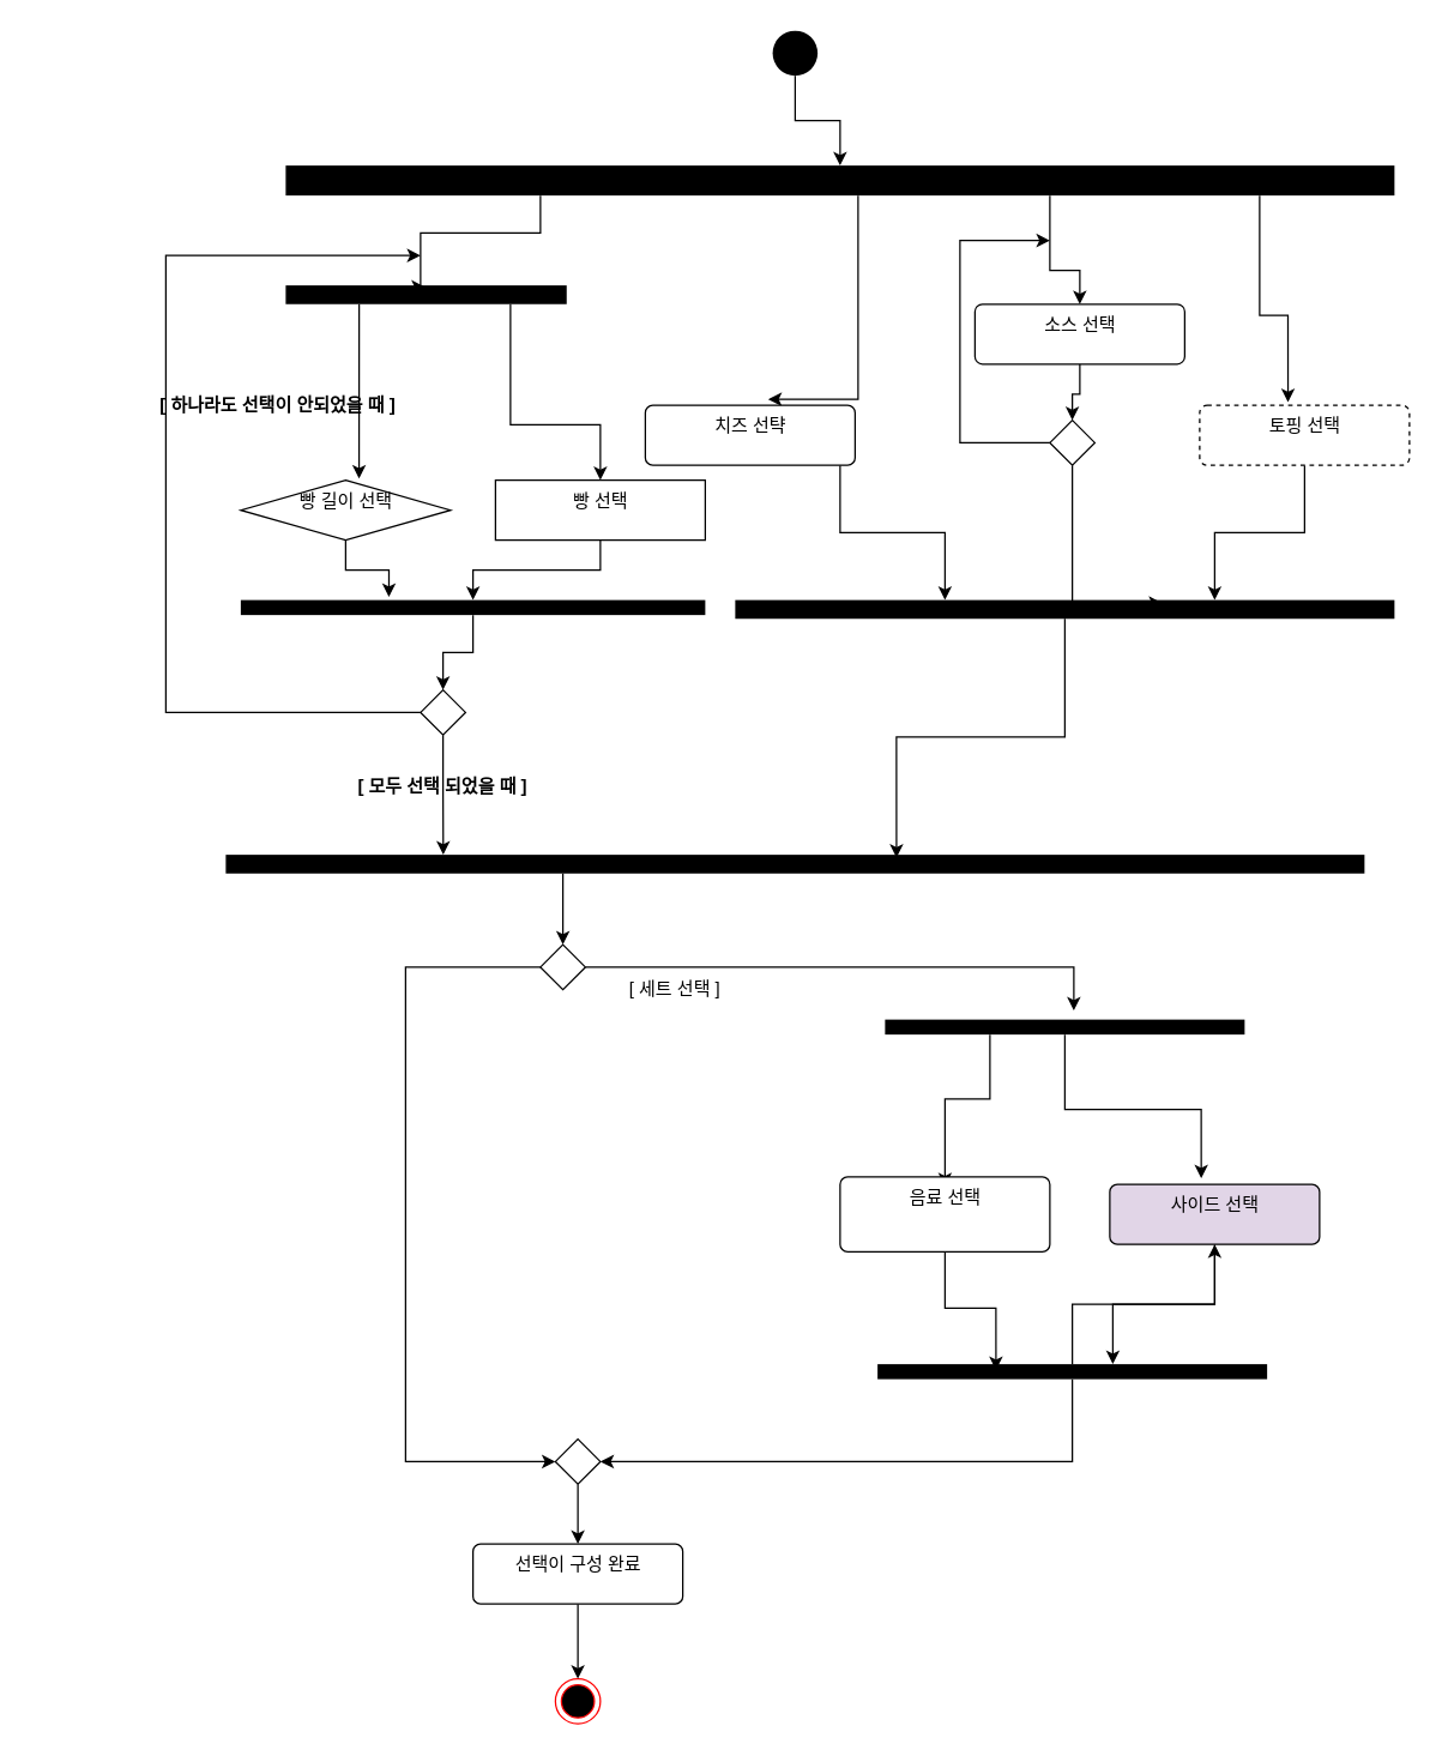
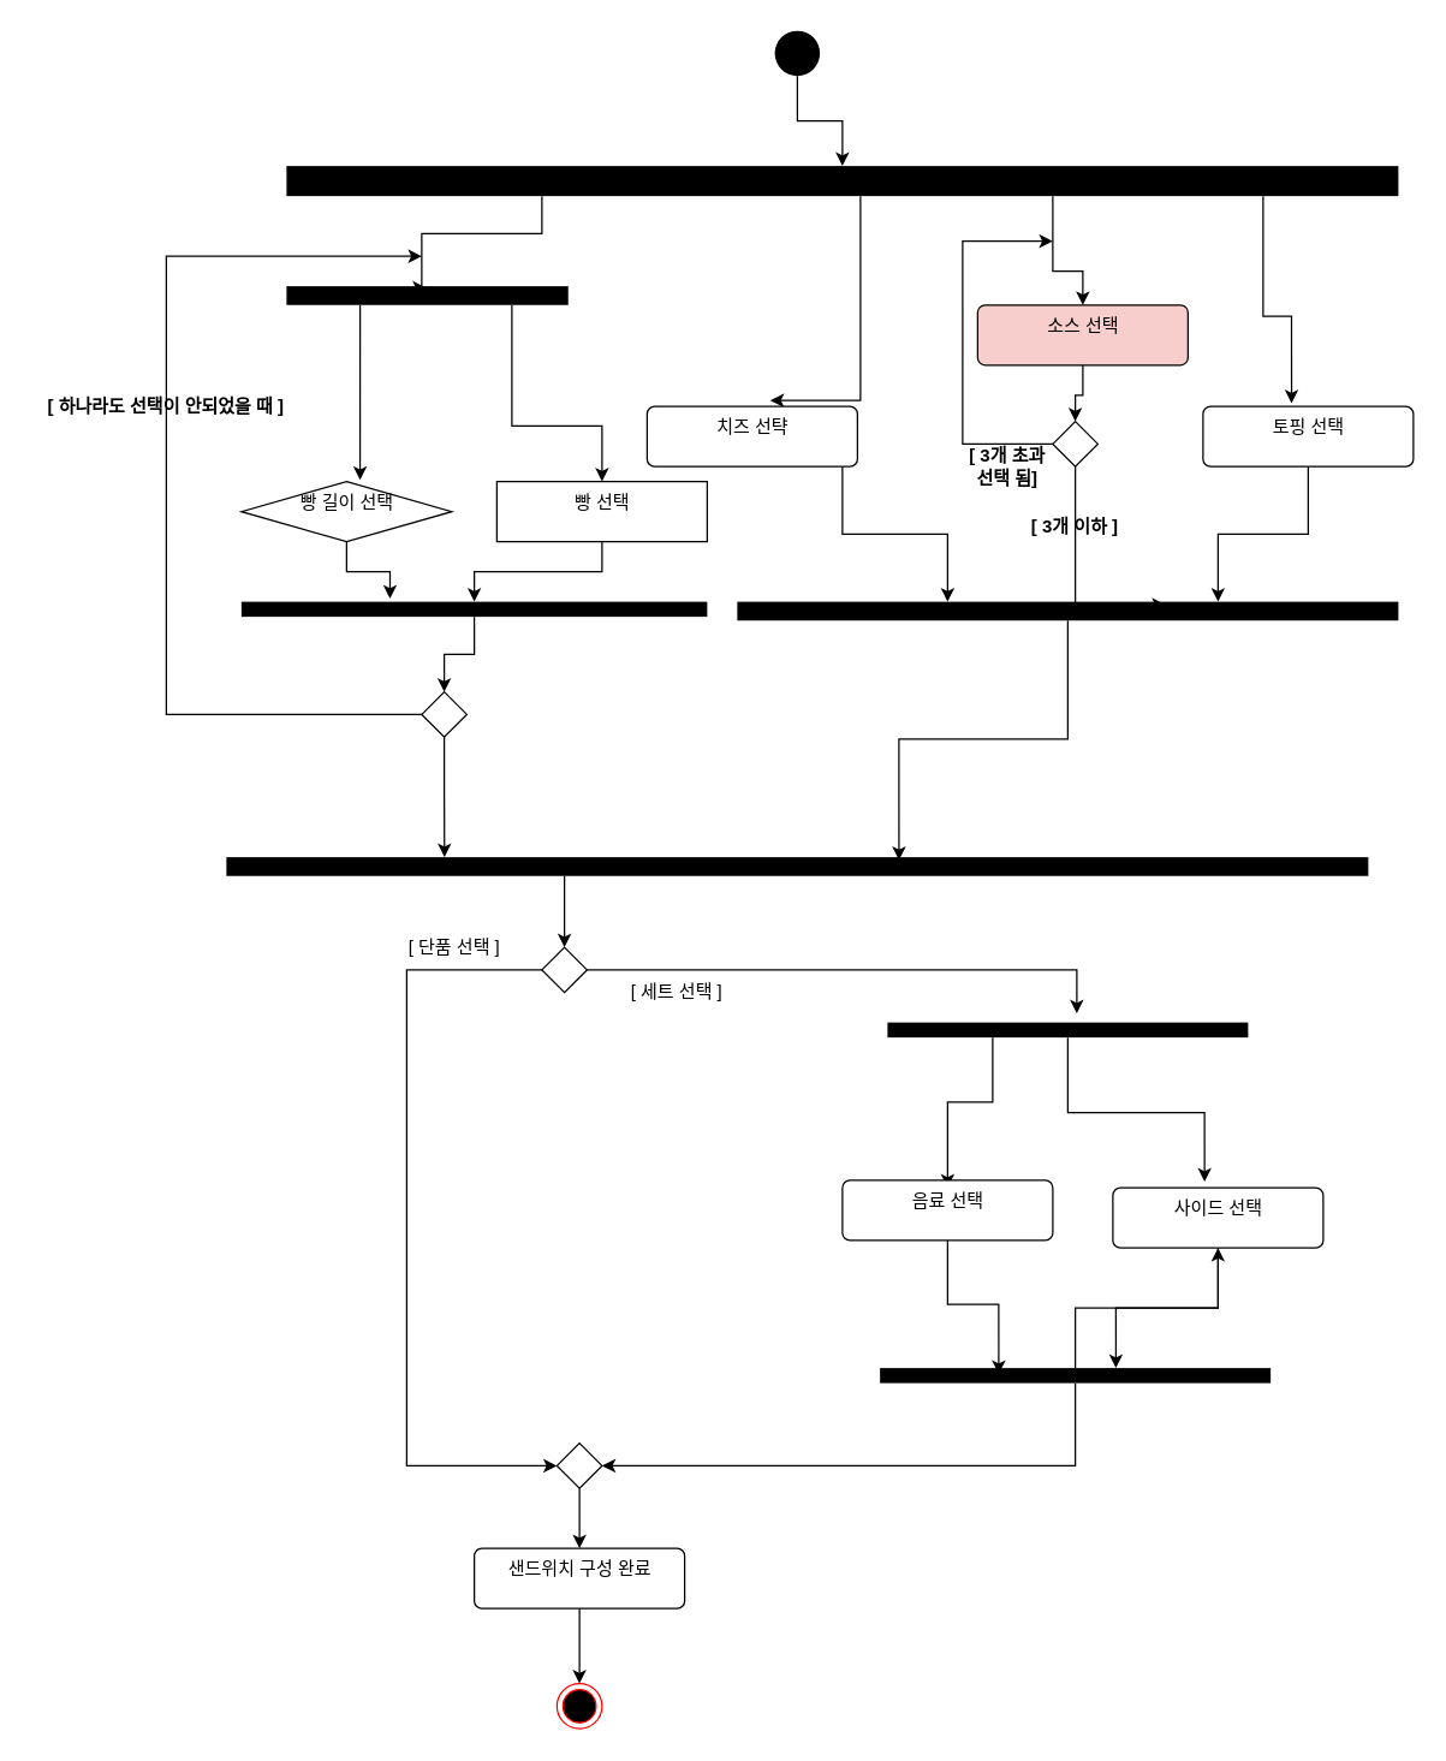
  <mxCell id="0" />
  <mxCell id="1" parent="0" />
  <mxCell id="2" value="" style="edgeStyle=orthogonalEdgeStyle;rounded=0;orthogonalLoop=1;jettySize=auto;html=1;" edge="1" parent="1" source="3" target="8"><mxGeometry relative="1" as="geometry" /></mxCell>
  <mxCell id="3" value="" style="ellipse;fillColor=#000000;strokeColor=none;" vertex="1" parent="1"><mxGeometry x="515" y="20" width="30" height="30" as="geometry" /></mxCell>
  <mxCell id="4" value="" style="edgeStyle=orthogonalEdgeStyle;rounded=0;orthogonalLoop=1;jettySize=auto;html=1;entryX=0.5;entryY=0;entryDx=0;entryDy=0;" edge="1" parent="1" source="8" target="19"><mxGeometry relative="1" as="geometry"><mxPoint x="650" y="240" as="targetPoint" /><Array as="points"><mxPoint x="700" y="180" /><mxPoint x="720" y="180" /></Array></mxGeometry></mxCell>
  <mxCell id="5" style="edgeStyle=orthogonalEdgeStyle;rounded=0;orthogonalLoop=1;jettySize=auto;html=1;entryX=0.08;entryY=0.504;entryDx=0;entryDy=0;entryPerimeter=0;" edge="1" parent="1" source="8" target="11"><mxGeometry relative="1" as="geometry"><mxPoint x="280" y="180" as="targetPoint" /><Array as="points"><mxPoint x="360" y="155" /><mxPoint x="280" y="155" /><mxPoint x="280" y="191" /></Array></mxGeometry></mxCell>
  <mxCell id="6" value="" style="edgeStyle=orthogonalEdgeStyle;rounded=0;orthogonalLoop=1;jettySize=auto;html=1;entryX=0.586;entryY=-0.1;entryDx=0;entryDy=0;entryPerimeter=0;" edge="1" parent="1" source="8" target="17"><mxGeometry relative="1" as="geometry"><mxPoint x="570" y="260" as="targetPoint" /><Array as="points"><mxPoint x="572" y="160" /><mxPoint x="572" y="160" /></Array></mxGeometry></mxCell>
  <mxCell id="7" value="" style="edgeStyle=orthogonalEdgeStyle;rounded=0;orthogonalLoop=1;jettySize=auto;html=1;entryX=0.421;entryY=-0.05;entryDx=0;entryDy=0;entryPerimeter=0;" edge="1" parent="1" source="8" target="21"><mxGeometry relative="1" as="geometry"><mxPoint x="530" y="210" as="targetPoint" /><Array as="points"><mxPoint x="840" y="210" /><mxPoint x="859" y="210" /></Array></mxGeometry></mxCell>
  <mxCell id="8" value="" style="html=1;points=[];perimeter=orthogonalPerimeter;fillColor=#000000;strokeColor=none;" vertex="1" parent="1"><mxGeometry x="190" y="110" width="740" height="20" as="geometry" /></mxCell>
  <mxCell id="9" value="" style="edgeStyle=orthogonalEdgeStyle;rounded=0;orthogonalLoop=1;jettySize=auto;html=1;entryX=0.564;entryY=-0.025;entryDx=0;entryDy=0;entryPerimeter=0;" edge="1" parent="1" source="11" target="13"><mxGeometry relative="1" as="geometry"><mxPoint x="240" y="300" as="targetPoint" /><Array as="points"><mxPoint x="239" y="210" /><mxPoint x="239" y="210" /></Array></mxGeometry></mxCell>
  <mxCell id="10" value="" style="edgeStyle=orthogonalEdgeStyle;rounded=0;orthogonalLoop=1;jettySize=auto;html=1;entryX=0.5;entryY=0;entryDx=0;entryDy=0;" edge="1" parent="1" source="11" target="15"><mxGeometry relative="1" as="geometry"><mxPoint x="340" y="283" as="targetPoint" /><Array as="points"><mxPoint x="340" y="283" /><mxPoint x="400" y="283" /></Array></mxGeometry></mxCell>
  <mxCell id="11" value="" style="html=1;points=[];perimeter=orthogonalPerimeter;fillColor=#000000;strokeColor=none;direction=south;" vertex="1" parent="1"><mxGeometry x="190" y="190" width="187.5" height="12.5" as="geometry" /></mxCell>
  <mxCell id="12" style="edgeStyle=orthogonalEdgeStyle;rounded=0;orthogonalLoop=1;jettySize=auto;html=1;exitX=0.5;exitY=1;exitDx=0;exitDy=0;entryX=-0.2;entryY=0.681;entryDx=0;entryDy=0;entryPerimeter=0;" edge="1" parent="1" source="13" target="23"><mxGeometry relative="1" as="geometry" /></mxCell>
  <mxCell id="13" value="빵 길이 선택" style="rhombus;html=1;align=center;verticalAlign=top;absoluteArcSize=1;arcSize=10;dashed=0;" vertex="1" parent="1"><mxGeometry x="160" y="320" width="140" height="40" as="geometry" /></mxCell>
  <mxCell id="14" value="" style="edgeStyle=orthogonalEdgeStyle;rounded=0;orthogonalLoop=1;jettySize=auto;html=1;" edge="1" parent="1" source="15" target="23"><mxGeometry relative="1" as="geometry" /></mxCell>
  <mxCell id="15" value="빵 선택" style="html=1;align=center;verticalAlign=top;absoluteArcSize=1;arcSize=10;dashed=0;rounded=0;" vertex="1" parent="1"><mxGeometry x="330" y="320" width="140" height="40" as="geometry" /></mxCell>
  <mxCell id="16" value="" style="edgeStyle=orthogonalEdgeStyle;rounded=0;orthogonalLoop=1;jettySize=auto;html=1;" edge="1" parent="1" source="17" target="25"><mxGeometry relative="1" as="geometry"><Array as="points"><mxPoint x="560" y="355" /><mxPoint x="630" y="355" /></Array></mxGeometry></mxCell>
  <mxCell id="17" value="치즈 선탹" style="html=1;align=center;verticalAlign=top;rounded=1;absoluteArcSize=1;arcSize=10;dashed=0;" vertex="1" parent="1"><mxGeometry x="430" y="270" width="140" height="40" as="geometry" /></mxCell>
  <mxCell id="18" value="" style="edgeStyle=orthogonalEdgeStyle;rounded=0;orthogonalLoop=1;jettySize=auto;html=1;" edge="1" parent="1" source="19" target="34"><mxGeometry relative="1" as="geometry" /></mxCell>
- <mxCell id="19" value="소스 선택" style="html=1;align=center;verticalAlign=top;rounded=1;absoluteArcSize=1;arcSize=10;dashed=0;" vertex="1" parent="1"><mxGeometry x="650" y="202.5" width="140" height="40" as="geometry" /></mxCell>
+ <mxCell id="19" value="소스 선택" style="html=1;align=center;verticalAlign=top;rounded=1;absoluteArcSize=1;arcSize=10;dashed=0;fillColor=#f8cecc;" vertex="1" parent="1"><mxGeometry x="650" y="202.5" width="140" height="40" as="geometry" /></mxCell>
  <mxCell id="20" value="" style="edgeStyle=orthogonalEdgeStyle;rounded=0;orthogonalLoop=1;jettySize=auto;html=1;" edge="1" parent="1" source="21" target="25"><mxGeometry relative="1" as="geometry"><Array as="points"><mxPoint x="870" y="355" /><mxPoint x="810" y="355" /></Array></mxGeometry></mxCell>
- <mxCell id="21" value="토핑 선택" style="html=1;align=center;verticalAlign=top;rounded=1;absoluteArcSize=1;arcSize=10;dashed=1;" vertex="1" parent="1"><mxGeometry x="800" y="270" width="140" height="40" as="geometry" /></mxCell>
+ <mxCell id="21" value="토핑 선택" style="html=1;align=center;verticalAlign=top;rounded=1;absoluteArcSize=1;arcSize=10;dashed=0;" vertex="1" parent="1"><mxGeometry x="800" y="270" width="140" height="40" as="geometry" /></mxCell>
  <mxCell id="22" value="" style="edgeStyle=orthogonalEdgeStyle;rounded=0;orthogonalLoop=1;jettySize=auto;html=1;" edge="1" parent="1" source="23" target="30"><mxGeometry relative="1" as="geometry" /></mxCell>
  <mxCell id="23" value="" style="html=1;points=[];perimeter=orthogonalPerimeter;fillColor=#000000;strokeColor=none;direction=south;" vertex="1" parent="1"><mxGeometry x="160" y="400" width="310" height="10" as="geometry" /></mxCell>
  <mxCell id="24" value="" style="edgeStyle=orthogonalEdgeStyle;rounded=0;orthogonalLoop=1;jettySize=auto;html=1;entryX=0.16;entryY=0.411;entryDx=0;entryDy=0;entryPerimeter=0;" edge="1" parent="1" source="25" target="27"><mxGeometry relative="1" as="geometry"><mxPoint x="710" y="492.5" as="targetPoint" /></mxGeometry></mxCell>
  <mxCell id="25" value="" style="html=1;points=[];perimeter=orthogonalPerimeter;fillColor=#000000;strokeColor=none;direction=south;" vertex="1" parent="1"><mxGeometry x="490" y="400" width="440" height="12.5" as="geometry" /></mxCell>
  <mxCell id="26" style="edgeStyle=orthogonalEdgeStyle;rounded=0;orthogonalLoop=1;jettySize=auto;html=1;entryX=0.5;entryY=0;entryDx=0;entryDy=0;" edge="1" parent="1" source="27" target="40"><mxGeometry relative="1" as="geometry"><Array as="points"><mxPoint x="375" y="590" /><mxPoint x="375" y="590" /></Array></mxGeometry></mxCell>
  <mxCell id="27" value="" style="html=1;points=[];perimeter=orthogonalPerimeter;fillColor=#000000;strokeColor=none;direction=south;" vertex="1" parent="1"><mxGeometry x="150" y="570" width="760" height="12.5" as="geometry" /></mxCell>
  <mxCell id="28" style="edgeStyle=orthogonalEdgeStyle;rounded=0;orthogonalLoop=1;jettySize=auto;html=1;" edge="1" parent="1" source="30"><mxGeometry relative="1" as="geometry"><mxPoint x="280" y="170" as="targetPoint" /><Array as="points"><mxPoint x="110" y="475" /><mxPoint x="110" y="170" /><mxPoint x="270" y="170" /></Array></mxGeometry></mxCell>
  <mxCell id="29" value="" style="edgeStyle=orthogonalEdgeStyle;rounded=0;orthogonalLoop=1;jettySize=auto;html=1;entryX=0;entryY=0.809;entryDx=0;entryDy=0;entryPerimeter=0;" edge="1" parent="1" source="30" target="27"><mxGeometry relative="1" as="geometry"><mxPoint x="440" y="550" as="targetPoint" /></mxGeometry></mxCell>
  <mxCell id="30" value="" style="rhombus;" vertex="1" parent="1"><mxGeometry x="280" y="460" width="30" height="30" as="geometry" /></mxCell>
- <mxCell id="31" value="&lt;b&gt;[ 모두 선택 되었을 때 ]&lt;/b&gt;" style="text;html=1;strokeColor=none;fillColor=none;align=center;verticalAlign=middle;whiteSpace=wrap;rounded=0;" vertex="1" parent="1"><mxGeometry x="230" y="515" width="130" height="20" as="geometry" /></mxCell>
  <mxCell id="32" value="" style="edgeStyle=orthogonalEdgeStyle;rounded=0;orthogonalLoop=1;jettySize=auto;html=1;" edge="1" parent="1" source="34"><mxGeometry relative="1" as="geometry"><mxPoint x="700" y="160" as="targetPoint" /><Array as="points"><mxPoint x="640" y="295" /><mxPoint x="640" y="160" /></Array></mxGeometry></mxCell>
  <mxCell id="33" value="" style="edgeStyle=orthogonalEdgeStyle;rounded=0;orthogonalLoop=1;jettySize=auto;html=1;entryX=0.16;entryY=0.352;entryDx=0;entryDy=0;entryPerimeter=0;" edge="1" parent="1" source="34" target="25"><mxGeometry relative="1" as="geometry"><Array as="points"><mxPoint x="715" y="402" /></Array></mxGeometry></mxCell>
  <mxCell id="34" value="" style="rhombus;" vertex="1" parent="1"><mxGeometry x="700" y="280" width="30" height="30" as="geometry" /></mxCell>
- <mxCell id="37" value="&lt;b&gt;[ 하나라도 선택이 안되었을 때 ]&lt;/b&gt;" style="text;html=1;strokeColor=none;fillColor=none;align=center;verticalAlign=middle;whiteSpace=wrap;rounded=0;" vertex="1" parent="1"><mxGeometry x="95" y="260" width="180" height="20" as="geometry" /></mxCell>
+ <mxCell id="35" value="&lt;b&gt;[ 3개 초과 선택 됨]&lt;/b&gt;" style="text;html=1;strokeColor=none;fillColor=none;align=center;verticalAlign=middle;whiteSpace=wrap;rounded=0;" vertex="1" parent="1"><mxGeometry x="640" y="300" width="60" height="20" as="geometry" /></mxCell>
+ <mxCell id="36" value="&lt;b&gt;[ 3개 이하 ]&lt;/b&gt;" style="text;html=1;strokeColor=none;fillColor=none;align=center;verticalAlign=middle;whiteSpace=wrap;rounded=0;" vertex="1" parent="1"><mxGeometry x="680" y="340" width="70" height="20" as="geometry" /></mxCell>
+ <mxCell id="37" value="&lt;b&gt;[ 하나라도 선택이 안되었을 때 ]&lt;/b&gt;" style="text;html=1;strokeColor=none;fillColor=none;align=center;verticalAlign=middle;whiteSpace=wrap;rounded=0;" vertex="1" parent="1"><mxGeometry x="20" y="260" width="180" height="20" as="geometry" /></mxCell>
  <mxCell id="38" style="edgeStyle=orthogonalEdgeStyle;rounded=0;orthogonalLoop=1;jettySize=auto;html=1;entryX=-0.6;entryY=0.475;entryDx=0;entryDy=0;entryPerimeter=0;" edge="1" parent="1" source="40" target="45"><mxGeometry relative="1" as="geometry"><mxPoint x="730" y="645" as="targetPoint" /></mxGeometry></mxCell>
  <mxCell id="39" style="edgeStyle=orthogonalEdgeStyle;rounded=0;orthogonalLoop=1;jettySize=auto;html=1;entryX=0;entryY=0.5;entryDx=0;entryDy=0;" edge="1" parent="1" source="40" target="42"><mxGeometry relative="1" as="geometry"><mxPoint x="280" y="980" as="targetPoint" /><Array as="points"><mxPoint x="270" y="645" /><mxPoint x="270" y="975" /></Array></mxGeometry></mxCell>
  <mxCell id="40" value="" style="rhombus;" vertex="1" parent="1"><mxGeometry x="360" y="630" width="30" height="30" as="geometry" /></mxCell>
  <mxCell id="41" value="" style="edgeStyle=orthogonalEdgeStyle;rounded=0;orthogonalLoop=1;jettySize=auto;html=1;" edge="1" parent="1" source="42" target="57"><mxGeometry relative="1" as="geometry" /></mxCell>
  <mxCell id="42" value="" style="rhombus;" vertex="1" parent="1"><mxGeometry x="370" y="960" width="30" height="30" as="geometry" /></mxCell>
  <mxCell id="43" style="edgeStyle=orthogonalEdgeStyle;rounded=0;orthogonalLoop=1;jettySize=auto;html=1;entryX=0.5;entryY=0.125;entryDx=0;entryDy=0;entryPerimeter=0;" edge="1" parent="1" source="45" target="50"><mxGeometry relative="1" as="geometry"><mxPoint x="630" y="780" as="targetPoint" /><Array as="points"><mxPoint x="660" y="733" /><mxPoint x="630" y="733" /></Array></mxGeometry></mxCell>
  <mxCell id="44" style="edgeStyle=orthogonalEdgeStyle;rounded=0;orthogonalLoop=1;jettySize=auto;html=1;entryX=0.436;entryY=-0.1;entryDx=0;entryDy=0;entryPerimeter=0;" edge="1" parent="1" source="45" target="52"><mxGeometry relative="1" as="geometry"><mxPoint x="800" y="770" as="targetPoint" /></mxGeometry></mxCell>
  <mxCell id="45" value="" style="html=1;points=[];perimeter=orthogonalPerimeter;fillColor=#000000;strokeColor=none;direction=south;" vertex="1" parent="1"><mxGeometry x="590" y="680" width="240" height="10" as="geometry" /></mxCell>
  <mxCell id="46" style="edgeStyle=orthogonalEdgeStyle;rounded=0;orthogonalLoop=1;jettySize=auto;html=1;entryX=1;entryY=0.5;entryDx=0;entryDy=0;" edge="1" parent="1" source="48" target="42"><mxGeometry relative="1" as="geometry"><mxPoint x="650" y="1020" as="targetPoint" /><Array as="points"><mxPoint x="715" y="975" /></Array></mxGeometry></mxCell>
  <mxCell id="47" value="" style="edgeStyle=orthogonalEdgeStyle;rounded=0;orthogonalLoop=1;jettySize=auto;html=1;" edge="1" parent="1" source="48" target="52"><mxGeometry relative="1" as="geometry" /></mxCell>
  <mxCell id="48" value="" style="html=1;points=[];perimeter=orthogonalPerimeter;fillColor=#000000;strokeColor=none;direction=south;" vertex="1" parent="1"><mxGeometry x="585" y="910" width="260" height="10" as="geometry" /></mxCell>
  <mxCell id="49" style="edgeStyle=orthogonalEdgeStyle;rounded=0;orthogonalLoop=1;jettySize=auto;html=1;entryX=0.4;entryY=0.696;entryDx=0;entryDy=0;entryPerimeter=0;" edge="1" parent="1" source="50" target="48"><mxGeometry relative="1" as="geometry" /></mxCell>
- <mxCell id="50" value="음료 선택" style="html=1;align=center;verticalAlign=top;rounded=1;absoluteArcSize=1;arcSize=10;dashed=0;" vertex="1" parent="1"><mxGeometry x="560" y="785" width="140" height="50" as="geometry" /></mxCell>
+ <mxCell id="50" value="음료 선택" style="html=1;align=center;verticalAlign=top;rounded=1;absoluteArcSize=1;arcSize=10;dashed=0;" vertex="1" parent="1"><mxGeometry x="560" y="785" width="140" height="40" as="geometry" /></mxCell>
  <mxCell id="51" style="edgeStyle=orthogonalEdgeStyle;rounded=0;orthogonalLoop=1;jettySize=auto;html=1;entryX=0;entryY=0.396;entryDx=0;entryDy=0;entryPerimeter=0;" edge="1" parent="1" source="52" target="48"><mxGeometry relative="1" as="geometry" /></mxCell>
- <mxCell id="52" value="사이드 선택" style="html=1;align=center;verticalAlign=top;rounded=1;absoluteArcSize=1;arcSize=10;dashed=0;fillColor=#e1d5e7;" vertex="1" parent="1"><mxGeometry x="740" y="790" width="140" height="40" as="geometry" /></mxCell>
+ <mxCell id="52" value="사이드 선택" style="html=1;align=center;verticalAlign=top;rounded=1;absoluteArcSize=1;arcSize=10;dashed=0;" vertex="1" parent="1"><mxGeometry x="740" y="790" width="140" height="40" as="geometry" /></mxCell>
  <mxCell id="53" value="[ 세트 선택 ]" style="text;html=1;strokeColor=none;fillColor=none;align=center;verticalAlign=middle;whiteSpace=wrap;rounded=0;" vertex="1" parent="1"><mxGeometry x="410" y="650" width="80" height="20" as="geometry" /></mxCell>
+ <mxCell id="54" value="[ 단품 선택 ]" style="text;html=1;strokeColor=none;fillColor=none;align=center;verticalAlign=middle;whiteSpace=wrap;rounded=0;" vertex="1" parent="1"><mxGeometry x="264" y="620" width="76" height="20" as="geometry" /></mxCell>
  <mxCell id="55" value="" style="ellipse;html=1;shape=endState;fillColor=#000000;strokeColor=#ff0000;" vertex="1" parent="1"><mxGeometry x="370" y="1120" width="30" height="30" as="geometry" /></mxCell>
  <mxCell id="56" value="" style="edgeStyle=orthogonalEdgeStyle;rounded=0;orthogonalLoop=1;jettySize=auto;html=1;" edge="1" parent="1" source="57" target="55"><mxGeometry relative="1" as="geometry" /></mxCell>
- <mxCell id="57" value="선택이 구성 완료" style="html=1;align=center;verticalAlign=top;rounded=1;absoluteArcSize=1;arcSize=10;dashed=0;" vertex="1" parent="1"><mxGeometry x="315" y="1030" width="140" height="40" as="geometry" /></mxCell>
+ <mxCell id="57" value="샌드위치 구성 완료" style="html=1;align=center;verticalAlign=top;rounded=1;absoluteArcSize=1;arcSize=10;dashed=0;" vertex="1" parent="1"><mxGeometry x="315" y="1030" width="140" height="40" as="geometry" /></mxCell>
